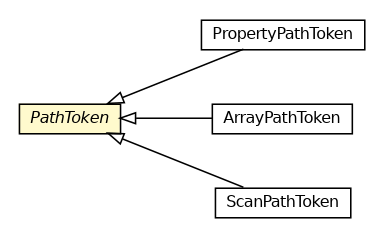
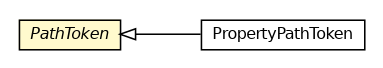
  digraph {
    nodesep=0.25
    rankdir=LR
    ranksep=0.5
    node [fontcolor=black fontname=Helvetica fontsize=10.0 shape=plaintext]
    edge [arrowtail=empty dir=back fontname=Helvetica fontsize=10 headport=p labelfontname=Helvetica labelfontsize=10 tailport=p]
    n1 [label=<<table title="net.trajano.doxdb.jsonpath.internal.token.PropertyPathToken" border="0" cellborder="1" cellspacing="0" cellpadding="2" port="p" href="./PropertyPathToken.html"> 		<tr><td><table border="0" cellspacing="0" cellpadding="1"> <tr><td align="center" balign="center"> PropertyPathToken </td></tr> 		</table></td></tr> 		</table>>]
    n2 [label=<<table title="net.trajano.doxdb.jsonpath.internal.token.PathToken" border="0" cellborder="1" cellspacing="0" cellpadding="2" port="p" bgcolor="lemonChiffon" href="./PathToken.html"> 		<tr><td><table border="0" cellspacing="0" cellpadding="1"> <tr><td align="center" balign="center"><font face="Helvetica-Oblique"> PathToken </font></td></tr> 		</table></td></tr> 		</table>>]
-   n3 [label=<<table title="net.trajano.doxdb.jsonpath.internal.token.ArrayPathToken" border="0" cellborder="1" cellspacing="0" cellpadding="2" port="p" href="./ArrayPathToken.html"> 		<tr><td><table border="0" cellspacing="0" cellpadding="1"> <tr><td align="center" balign="center"> ArrayPathToken </td></tr> 		</table></td></tr> 		</table>>]
-   n4 [label=<<table title="net.trajano.doxdb.jsonpath.internal.token.ScanPathToken" border="0" cellborder="1" cellspacing="0" cellpadding="2" port="p" href="./ScanPathToken.html"> 		<tr><td><table border="0" cellspacing="0" cellpadding="1"> <tr><td align="center" balign="center"> ScanPathToken </td></tr> 		</table></td></tr> 		</table>>]
    n2 -> n1
-   n2 -> n3
-   n2 -> n4
  }
